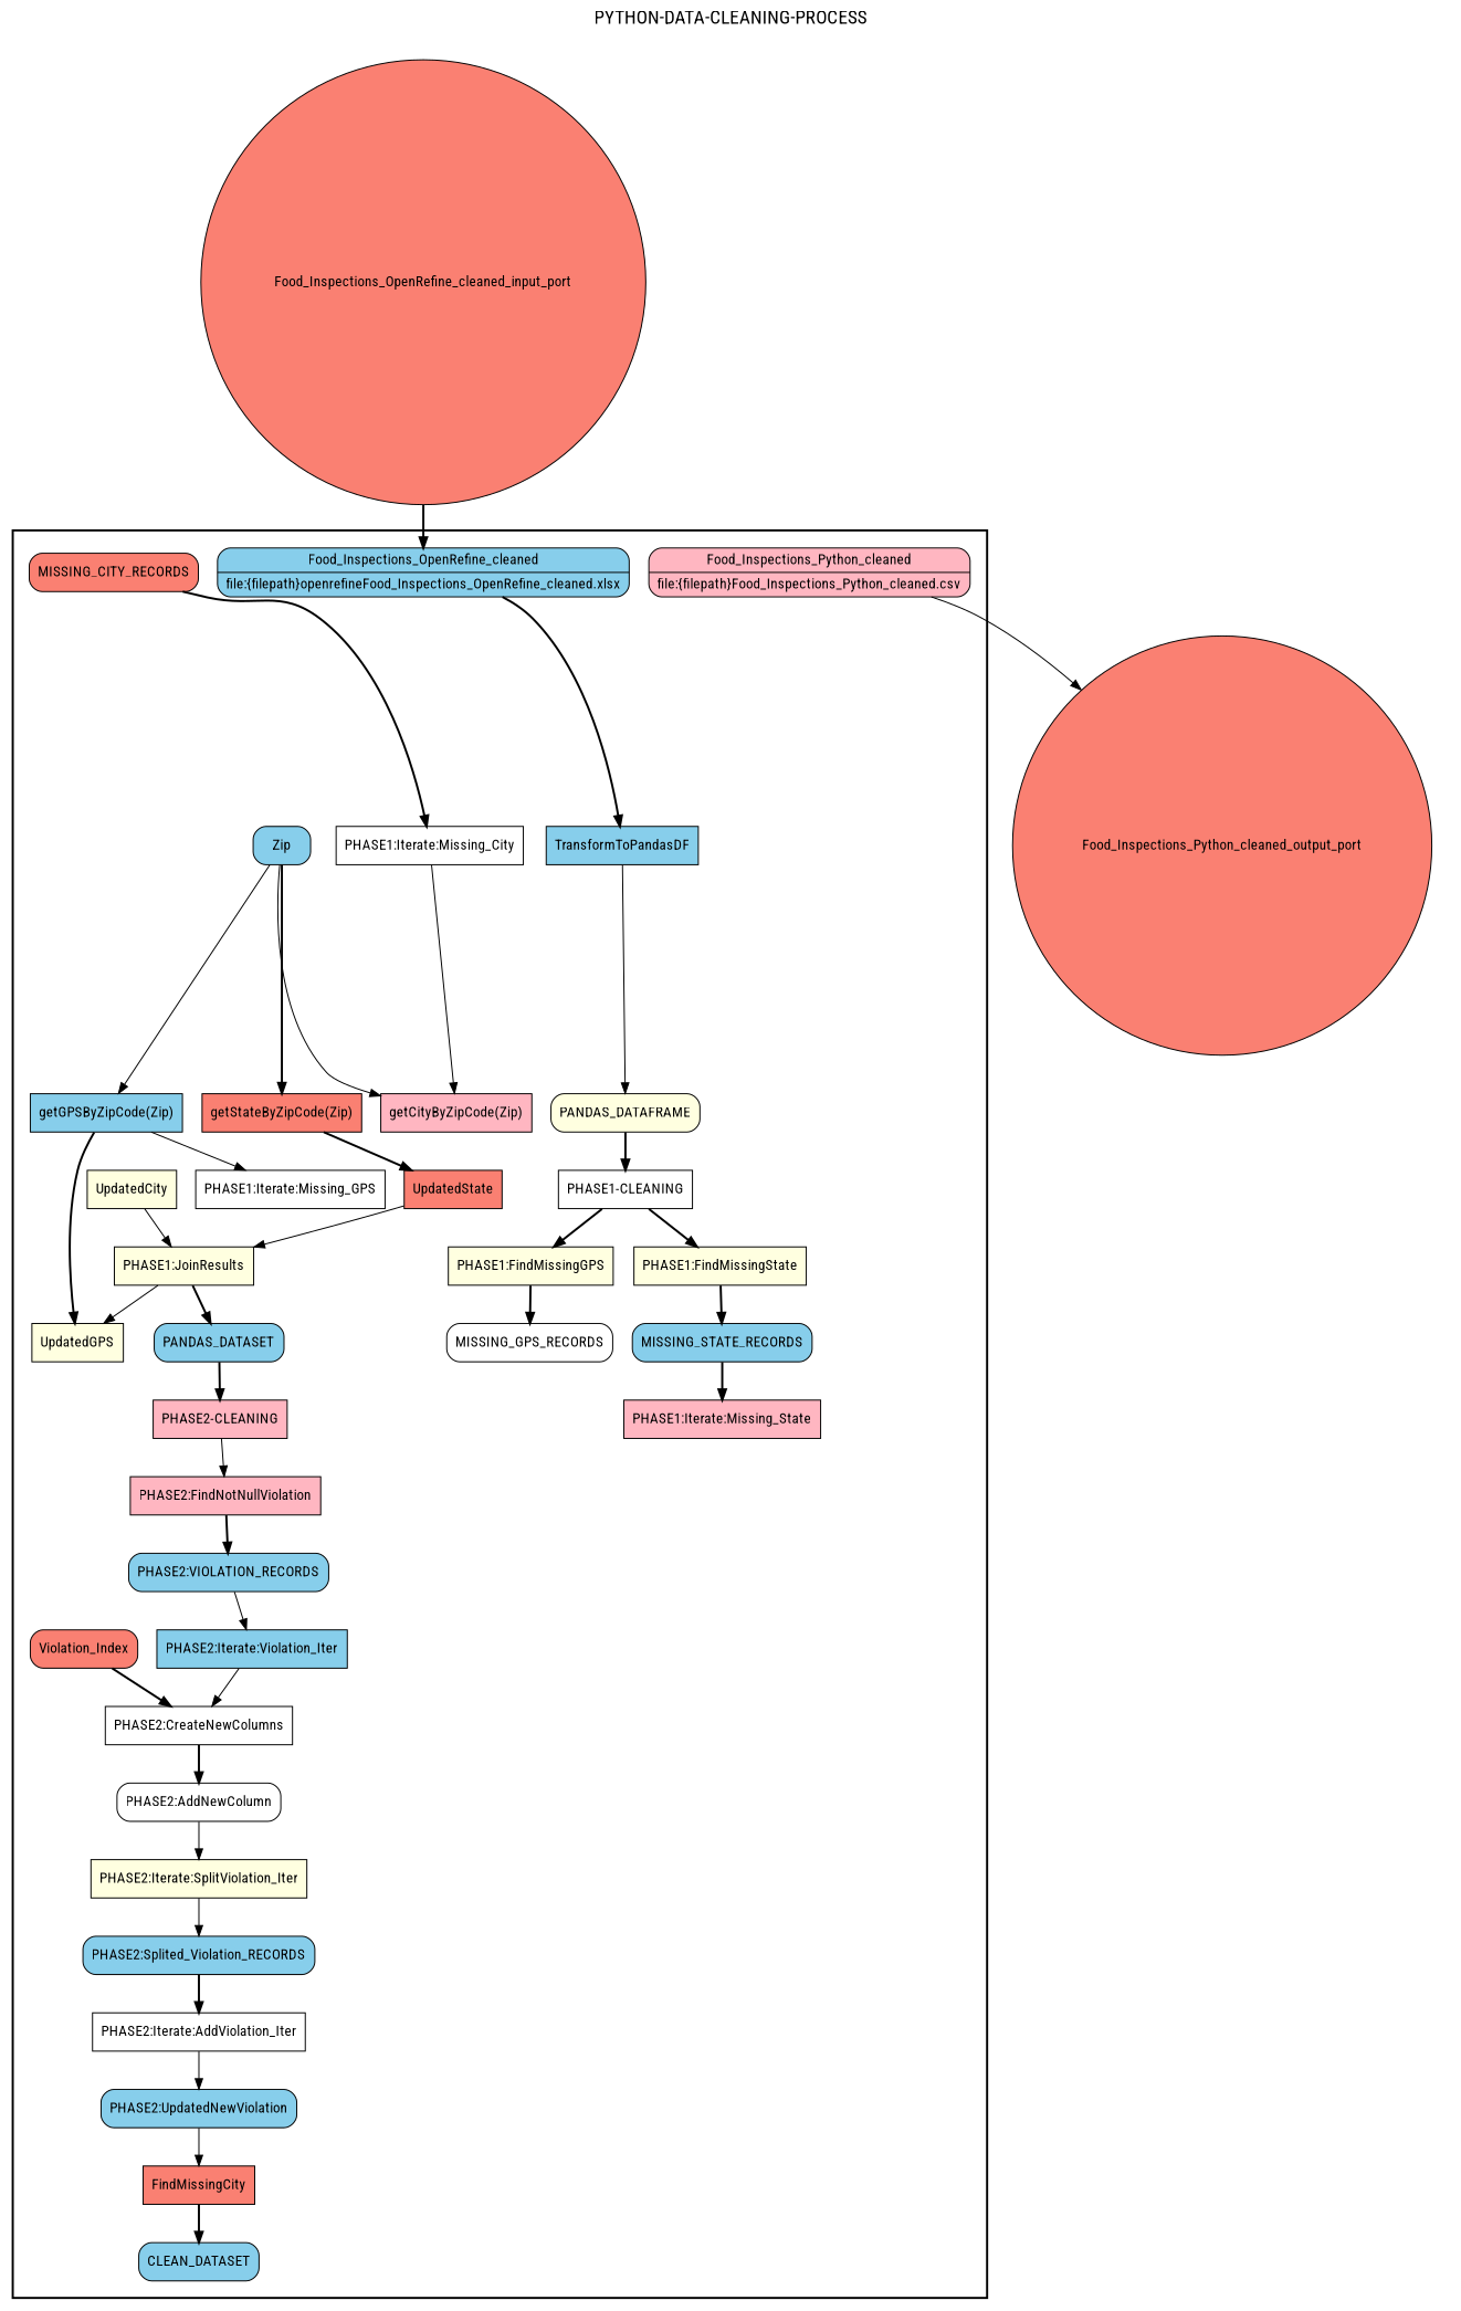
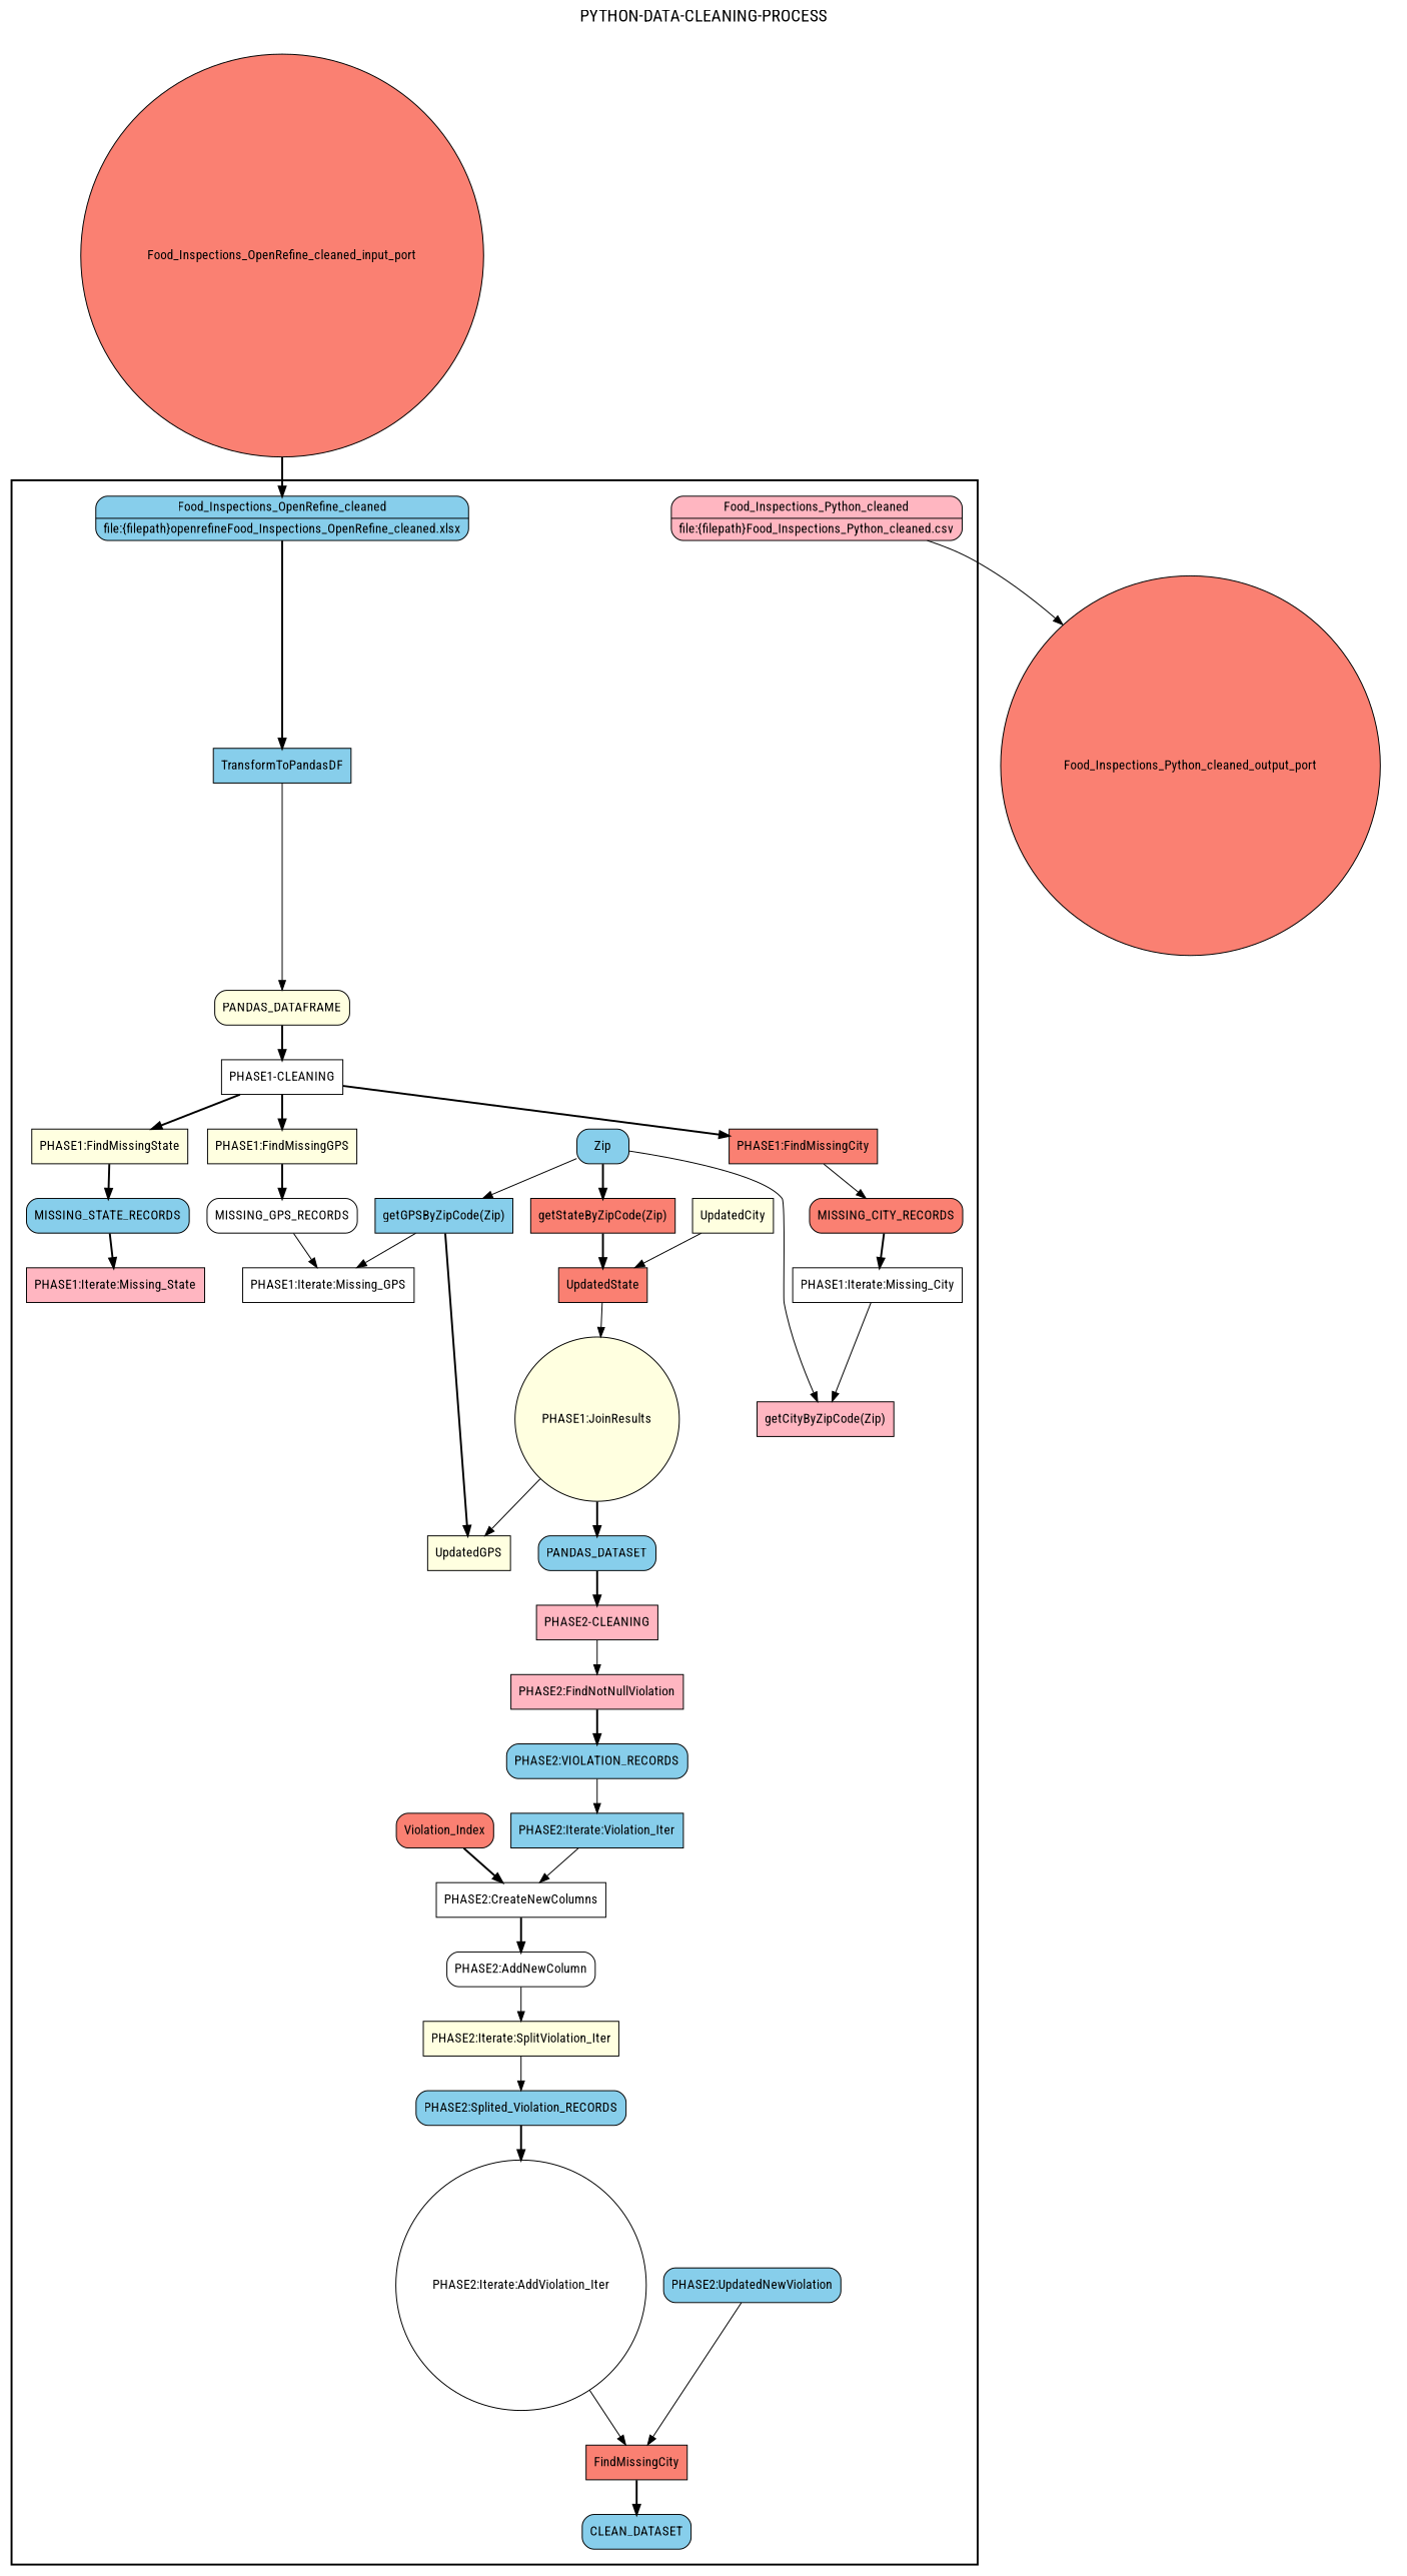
  digraph {
    fontname="Roboto Condensed"
    fontsize=18
    label="PYTHON-DATA-CLEANING-PROCESS"
    labelloc=t
    rankdir=TB
    node [fillcolor=skyblue fontname="Roboto Condensed" peripheries=1 shape=box style=filled]
    edge [fontname="Roboto Condensed" style=bold]
    TransformToPandasDF
    PANDAS_DATAFRAME [fillcolor=lightyellow style="rounded,filled"]
    "PHASE1-CLEANING" [fillcolor=white]
    "PHASE1:FindMissingGPS" [fillcolor=lightyellow]
+   "PHASE1:FindMissingCity" [fillcolor=salmon]
    "PHASE1:FindMissingState" [fillcolor=lightyellow]
    MISSING_GPS_RECORDS [fillcolor=white style="rounded,filled"]
    MISSING_CITY_RECORDS [fillcolor=salmon style="rounded,filled"]
    MISSING_STATE_RECORDS [style="rounded,filled"]
    "PHASE1:Iterate:Missing_GPS" [fillcolor=white]
    "getGPSByZipCode(Zip)"
    "PHASE1:Iterate:Missing_City" [fillcolor=white]
    "getCityByZipCode(Zip)" [fillcolor=lightpink]
    "PHASE1:Iterate:Missing_State" [fillcolor=lightpink]
    "getStateByZipCode(Zip)" [fillcolor=salmon]
    UpdatedGPS [fillcolor=lightyellow]
    UpdatedCity [fillcolor=lightyellow]
    UpdatedState [fillcolor=salmon]
-   "PHASE1:JoinResults" [fillcolor=lightyellow]
+   "PHASE1:JoinResults" [fillcolor=lightyellow shape=circle]
    n20 [label=PANDAS_DATASET style="rounded,filled"]
    "PHASE2-CLEANING" [fillcolor=lightpink]
    "PHASE2:FindNotNullViolation" [fillcolor=lightpink]
    "PHASE2:VIOLATION_RECORDS" [style="rounded,filled"]
    "PHASE2:Iterate:Violation_Iter"
    "PHASE2:CreateNewColumns" [fillcolor=white]
    "PHASE2:AddNewColumn" [fillcolor=white style="rounded,filled"]
    "PHASE2:Iterate:SplitViolation_Iter" [fillcolor=lightyellow]
    "PHASE2:Splited_Violation_RECORDS" [style="rounded,filled"]
-   "PHASE2:Iterate:AddViolation_Iter" [fillcolor=white]
+   "PHASE2:Iterate:AddViolation_Iter" [fillcolor=white shape=circle]
    "PHASE2:UpdatedNewViolation" [style="rounded,filled"]
    n31 [fillcolor=salmon label=FindMissingCity]
    CLEAN_DATASET [style="rounded,filled"]
    n33 [fillcolor=lightpink label="{<f0> Food_Inspections_Python_cleaned |<f1> file\:\{filepath\}\Food_Inspections_Python_cleaned.csv}" rankdir=LR shape=record style="rounded,filled"]
    n34 [label="{<f0> Food_Inspections_OpenRefine_cleaned |<f1> file\:\{filepath\}\openrefine\Food_Inspections_OpenRefine_cleaned.xlsx}" rankdir=LR shape=record style="rounded,filled"]
    Zip [style="rounded,filled"]
    Violation_Index [fillcolor=salmon style="rounded,filled"]
    Food_Inspections_OpenRefine_cleaned_input_port [fillcolor=salmon shape=circle style="rounded,filled" width=0.2]
    Food_Inspections_Python_cleaned_output_port [fillcolor=salmon shape=circle style="rounded,filled" width=0.2]
    subgraph cluster_1 {
      color=black
      label=""
      penwidth=2
      subgraph cluster_2 {
        color=white
        label=""
        penwidth=2
        TransformToPandasDF
        PANDAS_DATAFRAME
        "PHASE1-CLEANING"
        "PHASE1:FindMissingGPS"
+       "PHASE1:FindMissingCity"
        "PHASE1:FindMissingState"
        MISSING_GPS_RECORDS
        MISSING_CITY_RECORDS
        MISSING_STATE_RECORDS
        "PHASE1:Iterate:Missing_GPS"
        "getGPSByZipCode(Zip)"
        "PHASE1:Iterate:Missing_City"
        "getCityByZipCode(Zip)"
        "PHASE1:Iterate:Missing_State"
        "getStateByZipCode(Zip)"
        UpdatedGPS
        UpdatedCity
        UpdatedState
        "PHASE1:JoinResults"
        n20
        "PHASE2-CLEANING"
        "PHASE2:FindNotNullViolation"
        "PHASE2:VIOLATION_RECORDS"
        "PHASE2:Iterate:Violation_Iter"
        "PHASE2:CreateNewColumns"
        "PHASE2:AddNewColumn"
        "PHASE2:Iterate:SplitViolation_Iter"
        "PHASE2:Splited_Violation_RECORDS"
        "PHASE2:Iterate:AddViolation_Iter"
        "PHASE2:UpdatedNewViolation"
        n31
        CLEAN_DATASET
        n33
        n34
        Zip
        Violation_Index
      }
    }
    subgraph cluster_3 {
      color=white
      label=""
      subgraph cluster_4 {
        color=white
        label=""
        Food_Inspections_Python_cleaned_output_port
      }
    }
    subgraph cluster_5 {
      color=white
      label=""
      subgraph cluster_6 {
        color=white
        label=""
        Food_Inspections_OpenRefine_cleaned_input_port
      }
    }
    TransformToPandasDF -> PANDAS_DATAFRAME [style=solid]
    PANDAS_DATAFRAME -> "PHASE1-CLEANING"
    "PHASE1-CLEANING" -> "PHASE1:FindMissingGPS"
+   "PHASE1-CLEANING" -> "PHASE1:FindMissingCity"
    "PHASE1-CLEANING" -> "PHASE1:FindMissingState"
    "PHASE1:FindMissingGPS" -> MISSING_GPS_RECORDS
+   "PHASE1:FindMissingCity" -> MISSING_CITY_RECORDS [style=solid]
    "PHASE1:FindMissingState" -> MISSING_STATE_RECORDS
+   MISSING_GPS_RECORDS -> "PHASE1:Iterate:Missing_GPS" [style=solid]
    MISSING_CITY_RECORDS -> "PHASE1:Iterate:Missing_City"
    MISSING_STATE_RECORDS -> "PHASE1:Iterate:Missing_State"
    "getGPSByZipCode(Zip)" -> "PHASE1:Iterate:Missing_GPS" [style=solid]
    "getGPSByZipCode(Zip)" -> UpdatedGPS
    "PHASE1:Iterate:Missing_City" -> "getCityByZipCode(Zip)" [style=solid]
    "getStateByZipCode(Zip)" -> UpdatedState
-   UpdatedCity -> "PHASE1:JoinResults" [style=solid]
+   UpdatedCity -> UpdatedState [style=solid]
    UpdatedState -> "PHASE1:JoinResults" [style=solid]
    "PHASE1:JoinResults" -> UpdatedGPS [style=solid]
    "PHASE1:JoinResults" -> n20
    n20 -> "PHASE2-CLEANING"
    "PHASE2-CLEANING" -> "PHASE2:FindNotNullViolation" [style=solid]
    "PHASE2:FindNotNullViolation" -> "PHASE2:VIOLATION_RECORDS"
    "PHASE2:VIOLATION_RECORDS" -> "PHASE2:Iterate:Violation_Iter" [style=solid]
    "PHASE2:Iterate:Violation_Iter" -> "PHASE2:CreateNewColumns" [style=solid]
    "PHASE2:CreateNewColumns" -> "PHASE2:AddNewColumn"
    "PHASE2:AddNewColumn" -> "PHASE2:Iterate:SplitViolation_Iter" [style=solid]
    "PHASE2:Iterate:SplitViolation_Iter" -> "PHASE2:Splited_Violation_RECORDS" [style=solid]
    "PHASE2:Splited_Violation_RECORDS" -> "PHASE2:Iterate:AddViolation_Iter"
-   "PHASE2:Iterate:AddViolation_Iter" -> "PHASE2:UpdatedNewViolation" [style=solid]
+   "PHASE2:Iterate:AddViolation_Iter" -> n31 [style=solid]
    "PHASE2:UpdatedNewViolation" -> n31 [style=solid]
    n31 -> CLEAN_DATASET
    n33 -> Food_Inspections_Python_cleaned_output_port [style=solid]
    n34 -> TransformToPandasDF
    Zip -> "getGPSByZipCode(Zip)" [style=solid]
    Zip -> "getCityByZipCode(Zip)" [style=solid]
    Zip -> "getStateByZipCode(Zip)"
    Violation_Index -> "PHASE2:CreateNewColumns"
    Food_Inspections_OpenRefine_cleaned_input_port -> n34
  }
